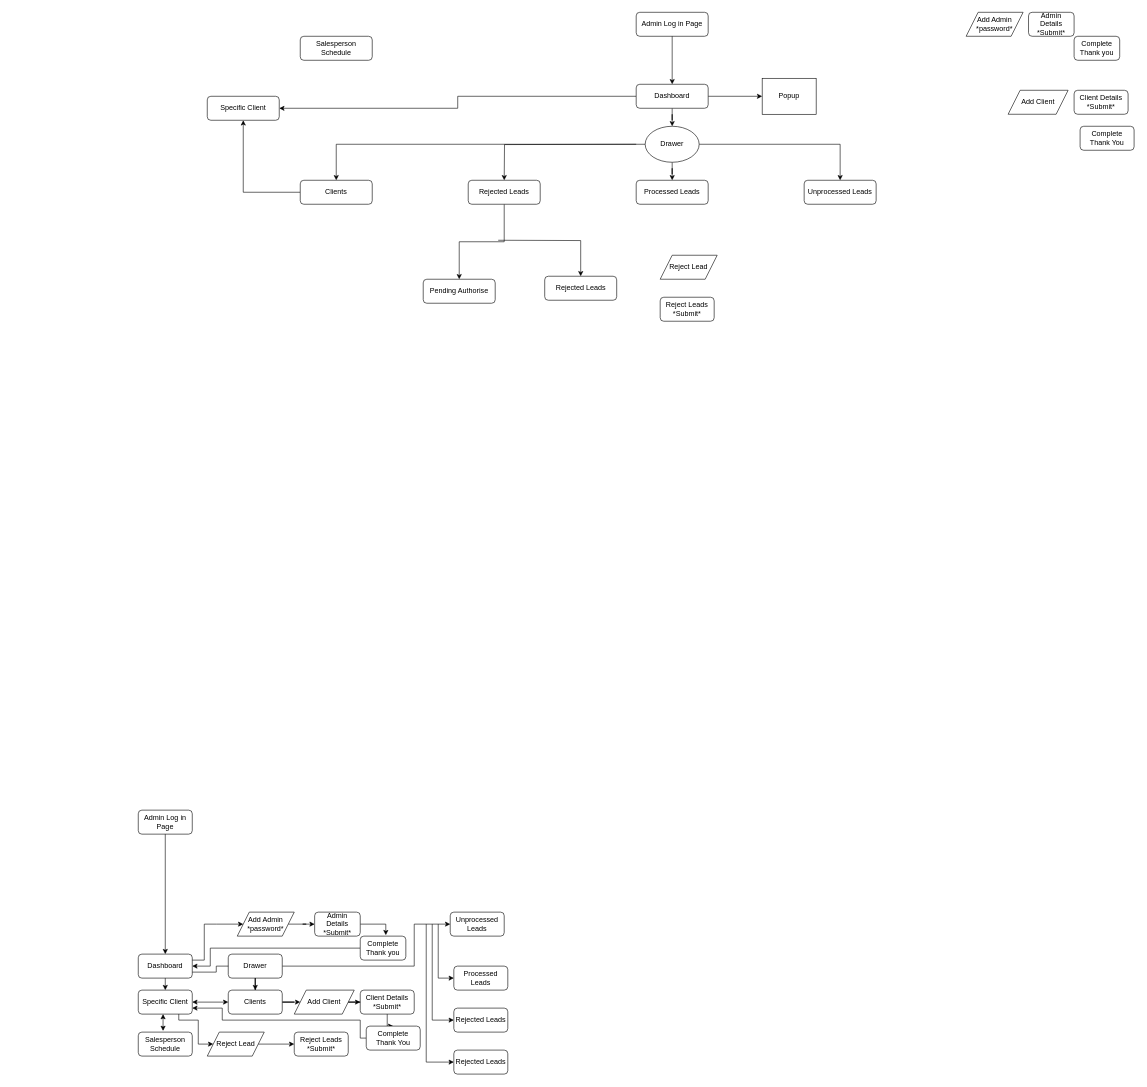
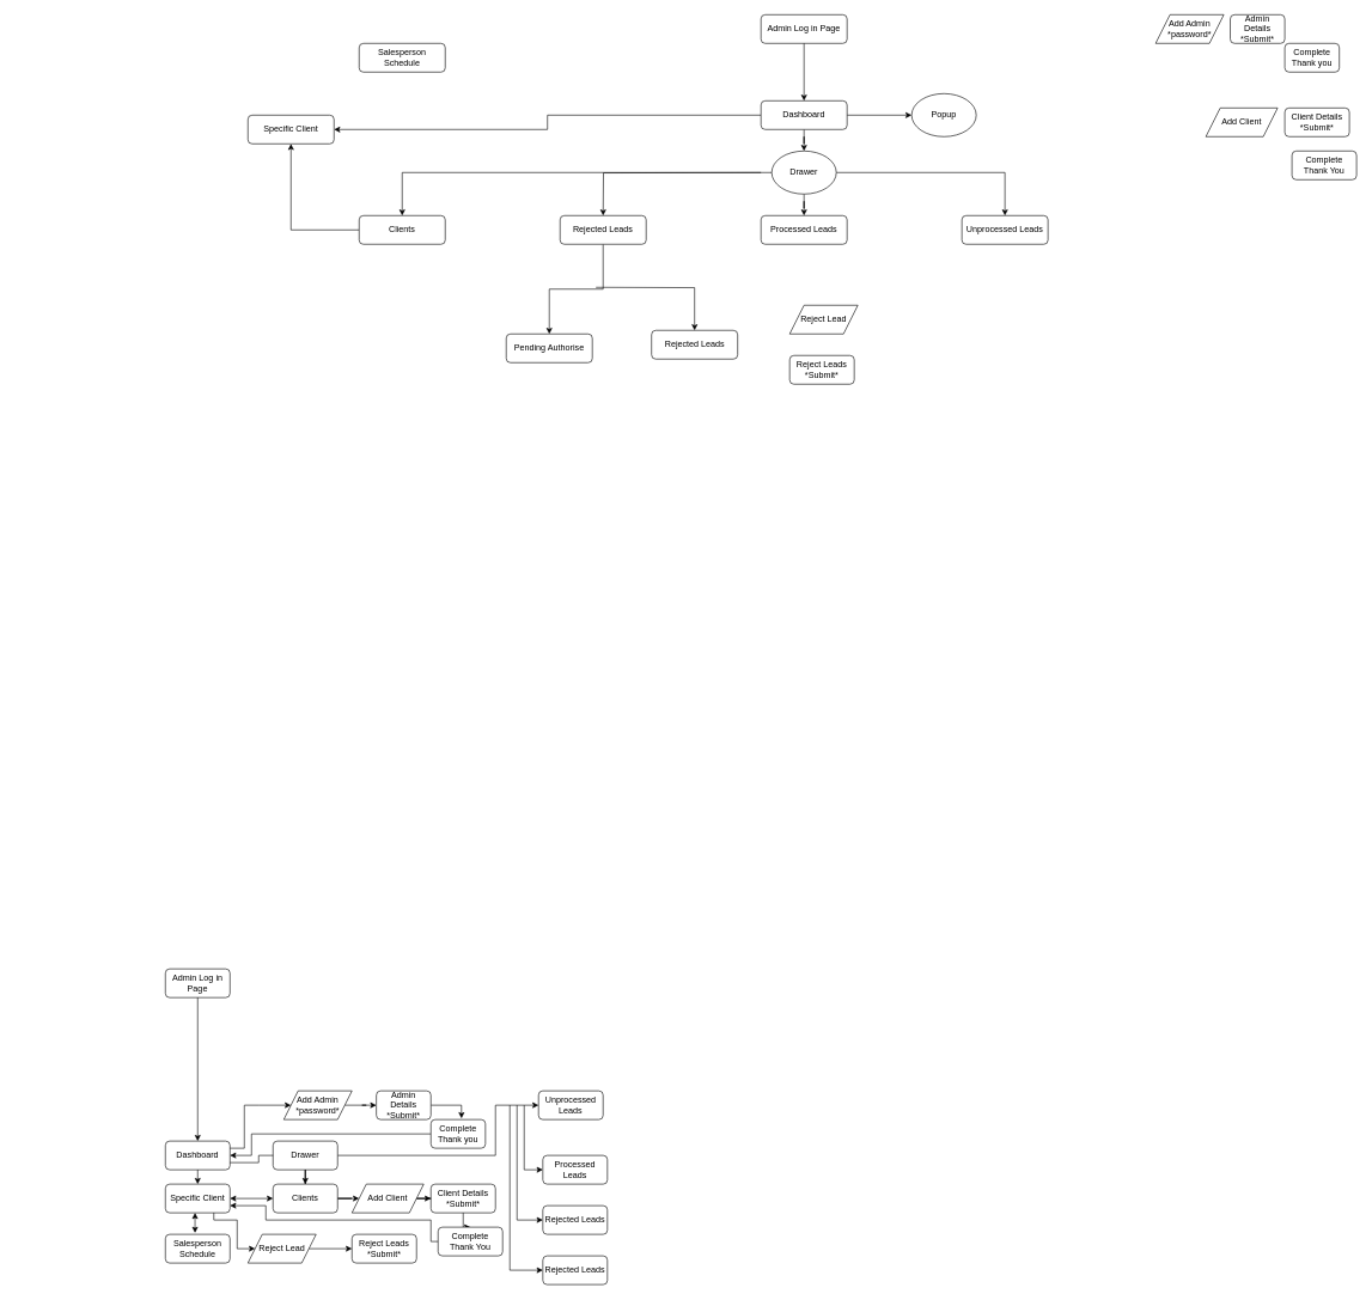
  <mxCell id="0" />
  <mxCell id="1" parent="0" />
  <mxCell id="2" value="Admin Log in Page" style="rounded=1;whiteSpace=wrap;html=1;" vertex="1" parent="1"><mxGeometry x="1060" y="20" width="120" height="40" as="geometry" /></mxCell>
  <mxCell id="3" value="" style="edgeStyle=orthogonalEdgeStyle;rounded=0;orthogonalLoop=1;jettySize=auto;html=1;entryX=0.5;entryY=0;entryDx=0;entryDy=0;" edge="1" parent="1" source="6" target="70"><mxGeometry relative="1" as="geometry"><mxPoint x="1120" y="220" as="targetPoint" /></mxGeometry></mxCell>
  <mxCell id="4" style="edgeStyle=orthogonalEdgeStyle;rounded=0;orthogonalLoop=1;jettySize=auto;html=1;entryX=1;entryY=0.5;entryDx=0;entryDy=0;" edge="1" parent="1" source="6" target="14"><mxGeometry relative="1" as="geometry" /></mxCell>
  <mxCell id="5" value="" style="edgeStyle=orthogonalEdgeStyle;rounded=0;orthogonalLoop=1;jettySize=auto;html=1;" edge="1" parent="1" source="6" target="71"><mxGeometry relative="1" as="geometry" /></mxCell>
  <mxCell id="6" value="Dashboard" style="rounded=1;whiteSpace=wrap;html=1;" vertex="1" parent="1"><mxGeometry x="1060" y="140" width="120" height="40" as="geometry" /></mxCell>
  <mxCell id="7" value="" style="endArrow=classic;html=1;rounded=0;exitX=0.5;exitY=1;exitDx=0;exitDy=0;entryX=0.5;entryY=0;entryDx=0;entryDy=0;" edge="1" parent="1" source="2" target="6"><mxGeometry width="50" height="50" relative="1" as="geometry"><mxPoint x="1100" y="260" as="sourcePoint" /><mxPoint x="1150" y="210" as="targetPoint" /></mxGeometry></mxCell>
  <mxCell id="8" value="" style="edgeStyle=orthogonalEdgeStyle;rounded=0;orthogonalLoop=1;jettySize=auto;html=1;exitX=0.5;exitY=1;exitDx=0;exitDy=0;" edge="1" parent="1" source="70" target="19"><mxGeometry relative="1" as="geometry"><mxPoint x="1120" y="260" as="sourcePoint" /></mxGeometry></mxCell>
  <mxCell id="9" style="edgeStyle=orthogonalEdgeStyle;rounded=0;orthogonalLoop=1;jettySize=auto;html=1;entryX=0.5;entryY=0;entryDx=0;entryDy=0;" edge="1" parent="1"><mxGeometry relative="1" as="geometry"><mxPoint x="1060" y="240" as="sourcePoint" /><mxPoint x="840" y="300" as="targetPoint" /></mxGeometry></mxCell>
  <mxCell id="10" style="edgeStyle=orthogonalEdgeStyle;rounded=0;orthogonalLoop=1;jettySize=auto;html=1;entryX=0.5;entryY=0;entryDx=0;entryDy=0;exitX=0;exitY=0.5;exitDx=0;exitDy=0;" edge="1" parent="1" source="70" target="24"><mxGeometry relative="1" as="geometry"><mxPoint x="1060" y="240" as="sourcePoint" /></mxGeometry></mxCell>
  <mxCell id="11" style="edgeStyle=orthogonalEdgeStyle;rounded=0;orthogonalLoop=1;jettySize=auto;html=1;entryX=0.5;entryY=0;entryDx=0;entryDy=0;exitX=1;exitY=0.5;exitDx=0;exitDy=0;" edge="1" parent="1" source="70" target="22"><mxGeometry relative="1" as="geometry"><mxPoint x="1180" y="240" as="sourcePoint" /></mxGeometry></mxCell>
  <mxCell id="12" value="" style="edgeStyle=orthogonalEdgeStyle;rounded=0;orthogonalLoop=1;jettySize=auto;html=1;exitX=1;exitY=0.25;exitDx=0;exitDy=0;" edge="1" parent="1"><mxGeometry relative="1" as="geometry"><mxPoint x="20" y="130" as="sourcePoint" /></mxGeometry></mxCell>
  <mxCell id="13" value="" style="edgeStyle=orthogonalEdgeStyle;rounded=0;orthogonalLoop=1;jettySize=auto;html=1;" edge="1" parent="1"><mxGeometry relative="1" as="geometry"><mxPoint x="140" y="140" as="sourcePoint" /></mxGeometry></mxCell>
  <mxCell id="14" value="Specific Client" style="rounded=1;whiteSpace=wrap;html=1;" vertex="1" parent="1"><mxGeometry x="345" y="160" width="120" height="40" as="geometry" /></mxCell>
  <mxCell id="15" value="Salesperson Schedule" style="rounded=1;whiteSpace=wrap;html=1;" vertex="1" parent="1"><mxGeometry x="500" y="60" width="120" height="40" as="geometry" /></mxCell>
  <mxCell id="16" value="Reject Lead" style="shape=parallelogram;perimeter=parallelogramPerimeter;whiteSpace=wrap;html=1;fixedSize=1;" vertex="1" parent="1"><mxGeometry x="1100" y="425" width="95" height="40" as="geometry" /></mxCell>
  <mxCell id="17" value="&lt;div&gt;Add Admin&lt;/div&gt;&lt;div&gt;*password*&lt;br&gt;&lt;/div&gt;" style="shape=parallelogram;perimeter=parallelogramPerimeter;whiteSpace=wrap;html=1;fixedSize=1;" vertex="1" parent="1"><mxGeometry x="1610" y="20" width="95" height="40" as="geometry" /></mxCell>
  <mxCell id="18" value="Reject Leads&lt;br&gt;*Submit*" style="rounded=1;whiteSpace=wrap;html=1;" vertex="1" parent="1"><mxGeometry x="1100" y="495" width="90" height="40" as="geometry" /></mxCell>
  <mxCell id="19" value="Processed Leads" style="rounded=1;whiteSpace=wrap;html=1;" vertex="1" parent="1"><mxGeometry x="1060" y="300" width="120" height="40" as="geometry" /></mxCell>
  <mxCell id="20" style="edgeStyle=orthogonalEdgeStyle;rounded=0;orthogonalLoop=1;jettySize=auto;html=1;entryX=0.5;entryY=0;entryDx=0;entryDy=0;" edge="1" parent="1" source="72" target="68"><mxGeometry relative="1" as="geometry"><mxPoint x="850" y="380" as="sourcePoint" /></mxGeometry></mxCell>
  <mxCell id="21" style="edgeStyle=orthogonalEdgeStyle;rounded=0;orthogonalLoop=1;jettySize=auto;html=1;entryX=0.5;entryY=0;entryDx=0;entryDy=0;" edge="1" parent="1" target="69"><mxGeometry relative="1" as="geometry"><mxPoint x="830" y="400" as="sourcePoint" /></mxGeometry></mxCell>
  <mxCell id="22" value="Unprocessed Leads" style="rounded=1;whiteSpace=wrap;html=1;" vertex="1" parent="1"><mxGeometry x="1340" y="300" width="120" height="40" as="geometry" /></mxCell>
  <mxCell id="23" style="edgeStyle=orthogonalEdgeStyle;rounded=0;orthogonalLoop=1;jettySize=auto;html=1;entryX=0.5;entryY=1;entryDx=0;entryDy=0;" edge="1" parent="1" source="24" target="14"><mxGeometry relative="1" as="geometry"><Array as="points"><mxPoint x="405" y="320" /></Array></mxGeometry></mxCell>
  <mxCell id="24" value="Clients" style="rounded=1;whiteSpace=wrap;html=1;" vertex="1" parent="1"><mxGeometry x="500" y="300" width="120" height="40" as="geometry" /></mxCell>
  <mxCell id="25" value="Add Client" style="shape=parallelogram;perimeter=parallelogramPerimeter;whiteSpace=wrap;html=1;fixedSize=1;" vertex="1" parent="1"><mxGeometry x="1680" y="150" width="100" height="40" as="geometry" /></mxCell>
  <mxCell id="26" value="Client Details&lt;br&gt;*Submit*" style="rounded=1;whiteSpace=wrap;html=1;" vertex="1" parent="1"><mxGeometry x="1790" y="150" width="90" height="40" as="geometry" /></mxCell>
  <mxCell id="27" value="&lt;div&gt;Admin Details&lt;/div&gt;&lt;div&gt;*Submit*&lt;br&gt;&lt;/div&gt;" style="rounded=1;whiteSpace=wrap;html=1;" vertex="1" parent="1"><mxGeometry x="1714" y="20" width="76" height="40" as="geometry" /></mxCell>
  <mxCell id="28" value="&lt;div&gt;Complete&lt;/div&gt;&lt;div&gt;Thank you&lt;br&gt;&lt;/div&gt;" style="rounded=1;whiteSpace=wrap;html=1;" vertex="1" parent="1"><mxGeometry x="1790" y="60" width="76" height="40" as="geometry" /></mxCell>
  <mxCell id="29" value="&lt;div&gt;Complete&lt;/div&gt;&lt;div&gt;Thank You&lt;br&gt;&lt;/div&gt;" style="rounded=1;whiteSpace=wrap;html=1;" vertex="1" parent="1"><mxGeometry x="1800" y="210" width="90" height="40" as="geometry" /></mxCell>
  <mxCell id="30" value="Admin Log in Page" style="rounded=1;whiteSpace=wrap;html=1;" vertex="1" parent="1"><mxGeometry x="230" y="1350" width="90" height="40" as="geometry" /></mxCell>
  <mxCell id="31" style="edgeStyle=orthogonalEdgeStyle;rounded=0;orthogonalLoop=1;jettySize=auto;html=1;exitX=0.5;exitY=1;exitDx=0;exitDy=0;entryX=0.5;entryY=0;entryDx=0;entryDy=0;" edge="1" parent="1" source="32"><mxGeometry relative="1" as="geometry"><mxPoint x="275" y="1650" as="targetPoint" /></mxGeometry></mxCell>
  <mxCell id="32" value="Dashboard" style="rounded=1;whiteSpace=wrap;html=1;" vertex="1" parent="1"><mxGeometry x="230" y="1590" width="90" height="40" as="geometry" /></mxCell>
  <mxCell id="33" value="" style="endArrow=classic;html=1;rounded=0;exitX=0.5;exitY=1;exitDx=0;exitDy=0;entryX=0.5;entryY=0;entryDx=0;entryDy=0;" edge="1" parent="1" source="30" target="32"><mxGeometry width="50" height="50" relative="1" as="geometry"><mxPoint x="270" y="1590" as="sourcePoint" /><mxPoint x="320" y="1540" as="targetPoint" /></mxGeometry></mxCell>
  <mxCell id="34" value="" style="endArrow=classic;html=1;rounded=0;exitX=1;exitY=0.75;exitDx=0;exitDy=0;entryX=0;entryY=0.5;entryDx=0;entryDy=0;" edge="1" parent="1" source="32" target="37"><mxGeometry width="50" height="50" relative="1" as="geometry"><mxPoint x="270" y="1590" as="sourcePoint" /><mxPoint x="370" y="1600" as="targetPoint" /><Array as="points"><mxPoint x="360" y="1620" /><mxPoint x="360" y="1610" /><mxPoint x="395" y="1610" /></Array></mxGeometry></mxCell>
  <mxCell id="35" style="edgeStyle=orthogonalEdgeStyle;rounded=0;orthogonalLoop=1;jettySize=auto;html=1;exitX=1;exitY=0.5;exitDx=0;exitDy=0;entryX=0;entryY=0.5;entryDx=0;entryDy=0;" edge="1" parent="1" source="37" target="47"><mxGeometry relative="1" as="geometry"><Array as="points"><mxPoint x="690" y="1610" /><mxPoint x="690" y="1540" /></Array></mxGeometry></mxCell>
  <mxCell id="36" value="" style="edgeStyle=orthogonalEdgeStyle;rounded=0;orthogonalLoop=1;jettySize=auto;html=1;" edge="1" parent="1" source="37" target="55"><mxGeometry relative="1" as="geometry" /></mxCell>
  <mxCell id="37" value="Drawer" style="rounded=1;whiteSpace=wrap;html=1;" vertex="1" parent="1"><mxGeometry x="380" y="1590" width="90" height="40" as="geometry" /></mxCell>
  <mxCell id="38" style="edgeStyle=orthogonalEdgeStyle;rounded=0;orthogonalLoop=1;jettySize=auto;html=1;entryX=0;entryY=0.5;entryDx=0;entryDy=0;exitX=0.75;exitY=1;exitDx=0;exitDy=0;" edge="1" parent="1" source="39" target="42"><mxGeometry relative="1" as="geometry"><mxPoint x="330" y="1670" as="sourcePoint" /><Array as="points"><mxPoint x="298" y="1700" /><mxPoint x="330" y="1700" /><mxPoint x="330" y="1740" /></Array></mxGeometry></mxCell>
  <mxCell id="39" value="Specific Client" style="rounded=1;whiteSpace=wrap;html=1;" vertex="1" parent="1"><mxGeometry x="230" y="1650" width="90" height="40" as="geometry" /></mxCell>
  <mxCell id="40" value="Salesperson Schedule" style="rounded=1;whiteSpace=wrap;html=1;" vertex="1" parent="1"><mxGeometry x="230" y="1720" width="90" height="40" as="geometry" /></mxCell>
  <mxCell id="41" value="" style="edgeStyle=orthogonalEdgeStyle;rounded=0;orthogonalLoop=1;jettySize=auto;html=1;" edge="1" parent="1" source="42" target="46"><mxGeometry relative="1" as="geometry" /></mxCell>
  <mxCell id="42" value="Reject Lead" style="shape=parallelogram;perimeter=parallelogramPerimeter;whiteSpace=wrap;html=1;fixedSize=1;" vertex="1" parent="1"><mxGeometry x="345" y="1720" width="95" height="40" as="geometry" /></mxCell>
  <mxCell id="43" value="" style="edgeStyle=orthogonalEdgeStyle;rounded=0;orthogonalLoop=1;jettySize=auto;html=1;entryX=0;entryY=0.5;entryDx=0;entryDy=0;" edge="1" parent="1" source="44" target="64"><mxGeometry relative="1" as="geometry"><mxPoint x="510" y="1550" as="targetPoint" /></mxGeometry></mxCell>
  <mxCell id="44" value="&lt;div&gt;Add Admin&lt;/div&gt;&lt;div&gt;*password*&lt;br&gt;&lt;/div&gt;" style="shape=parallelogram;perimeter=parallelogramPerimeter;whiteSpace=wrap;html=1;fixedSize=1;" vertex="1" parent="1"><mxGeometry x="395" y="1520" width="95" height="40" as="geometry" /></mxCell>
  <mxCell id="45" value="" style="endArrow=classic;html=1;rounded=0;exitX=1;exitY=0.25;exitDx=0;exitDy=0;" edge="1" parent="1" source="32" target="44"><mxGeometry width="50" height="50" relative="1" as="geometry"><mxPoint x="390" y="1630" as="sourcePoint" /><mxPoint x="440" y="1580" as="targetPoint" /><Array as="points"><mxPoint x="340" y="1600" /><mxPoint x="340" y="1540" /><mxPoint x="360" y="1540" /></Array></mxGeometry></mxCell>
  <mxCell id="46" value="Reject Leads&lt;br&gt;*Submit*" style="rounded=1;whiteSpace=wrap;html=1;" vertex="1" parent="1"><mxGeometry x="490" y="1720" width="90" height="40" as="geometry" /></mxCell>
  <mxCell id="47" value="Unprocessed Leads" style="rounded=1;whiteSpace=wrap;html=1;" vertex="1" parent="1"><mxGeometry x="750" y="1520" width="90" height="40" as="geometry" /></mxCell>
  <mxCell id="48" value="Processed Leads" style="rounded=1;whiteSpace=wrap;html=1;" vertex="1" parent="1"><mxGeometry x="756" y="1610" width="90" height="40" as="geometry" /></mxCell>
  <mxCell id="49" value="Rejected Leads" style="rounded=1;whiteSpace=wrap;html=1;" vertex="1" parent="1"><mxGeometry x="756" y="1680" width="90" height="40" as="geometry" /></mxCell>
  <mxCell id="50" value="Rejected Leads" style="rounded=1;whiteSpace=wrap;html=1;" vertex="1" parent="1"><mxGeometry x="756" y="1750" width="90" height="40" as="geometry" /></mxCell>
  <mxCell id="51" value="" style="endArrow=classic;html=1;rounded=0;entryX=0;entryY=0.5;entryDx=0;entryDy=0;" edge="1" parent="1" target="48"><mxGeometry width="50" height="50" relative="1" as="geometry"><mxPoint x="730" y="1540" as="sourcePoint" /><mxPoint x="730" y="1640" as="targetPoint" /><Array as="points"><mxPoint x="730" y="1630" /></Array></mxGeometry></mxCell>
  <mxCell id="52" value="" style="endArrow=classic;html=1;rounded=0;entryX=0;entryY=0.5;entryDx=0;entryDy=0;" edge="1" parent="1" target="49"><mxGeometry width="50" height="50" relative="1" as="geometry"><mxPoint x="720" y="1540" as="sourcePoint" /><mxPoint x="746" y="1630" as="targetPoint" /><Array as="points"><mxPoint x="720" y="1700" /></Array></mxGeometry></mxCell>
  <mxCell id="53" value="" style="endArrow=classic;html=1;rounded=0;entryX=0;entryY=0.5;entryDx=0;entryDy=0;" edge="1" parent="1" target="50"><mxGeometry width="50" height="50" relative="1" as="geometry"><mxPoint x="710" y="1540" as="sourcePoint" /><mxPoint x="746" y="1700" as="targetPoint" /><Array as="points"><mxPoint x="710" y="1770" /></Array></mxGeometry></mxCell>
  <mxCell id="54" value="" style="edgeStyle=orthogonalEdgeStyle;rounded=0;orthogonalLoop=1;jettySize=auto;html=1;" edge="1" parent="1" source="55" target="57"><mxGeometry relative="1" as="geometry" /></mxCell>
  <mxCell id="55" value="Clients" style="rounded=1;whiteSpace=wrap;html=1;" vertex="1" parent="1"><mxGeometry x="380" y="1650" width="90" height="40" as="geometry" /></mxCell>
  <mxCell id="56" value="" style="edgeStyle=orthogonalEdgeStyle;rounded=0;orthogonalLoop=1;jettySize=auto;html=1;" edge="1" parent="1" source="57" target="59"><mxGeometry relative="1" as="geometry" /></mxCell>
  <mxCell id="57" value="Add Client" style="shape=parallelogram;perimeter=parallelogramPerimeter;whiteSpace=wrap;html=1;fixedSize=1;" vertex="1" parent="1"><mxGeometry x="490" y="1650" width="100" height="40" as="geometry" /></mxCell>
  <mxCell id="58" value="" style="edgeStyle=orthogonalEdgeStyle;rounded=0;orthogonalLoop=1;jettySize=auto;html=1;" edge="1" parent="1" source="59" target="67"><mxGeometry relative="1" as="geometry" /></mxCell>
  <mxCell id="59" value="Client Details&lt;br&gt;*Submit*" style="rounded=1;whiteSpace=wrap;html=1;" vertex="1" parent="1"><mxGeometry x="600" y="1650" width="90" height="40" as="geometry" /></mxCell>
  <mxCell id="60" value="" style="endArrow=classic;startArrow=classic;html=1;rounded=0;exitX=1;exitY=0.5;exitDx=0;exitDy=0;entryX=0;entryY=0.5;entryDx=0;entryDy=0;" edge="1" parent="1" source="39" target="55"><mxGeometry width="50" height="50" relative="1" as="geometry"><mxPoint x="420" y="1690" as="sourcePoint" /><mxPoint x="470" y="1640" as="targetPoint" /></mxGeometry></mxCell>
  <mxCell id="61" value="" style="endArrow=classic;startArrow=classic;html=1;rounded=0;entryX=0.459;entryY=1;entryDx=0;entryDy=0;entryPerimeter=0;exitX=0.459;exitY=-0.05;exitDx=0;exitDy=0;exitPerimeter=0;" edge="1" parent="1" source="40" target="39"><mxGeometry width="50" height="50" relative="1" as="geometry"><mxPoint x="270" y="1720" as="sourcePoint" /><mxPoint x="320" y="1670" as="targetPoint" /></mxGeometry></mxCell>
  <mxCell id="62" value="" style="edgeStyle=orthogonalEdgeStyle;rounded=0;orthogonalLoop=1;jettySize=auto;html=1;entryX=1;entryY=0.5;entryDx=0;entryDy=0;exitX=0;exitY=0.5;exitDx=0;exitDy=0;" edge="1" parent="1" source="65" target="32"><mxGeometry relative="1" as="geometry"><mxPoint x="320" y="1600" as="targetPoint" /><Array as="points"><mxPoint x="350" y="1580" /><mxPoint x="350" y="1610" /></Array></mxGeometry></mxCell>
  <mxCell id="63" style="edgeStyle=orthogonalEdgeStyle;rounded=0;orthogonalLoop=1;jettySize=auto;html=1;entryX=0.561;entryY=-0.04;entryDx=0;entryDy=0;entryPerimeter=0;" edge="1" parent="1" source="64" target="65"><mxGeometry relative="1" as="geometry"><Array as="points"><mxPoint x="643" y="1540" /></Array></mxGeometry></mxCell>
  <mxCell id="64" value="&lt;div&gt;Admin Details&lt;/div&gt;&lt;div&gt;*Submit*&lt;br&gt;&lt;/div&gt;" style="rounded=1;whiteSpace=wrap;html=1;" vertex="1" parent="1"><mxGeometry x="524" y="1520" width="76" height="40" as="geometry" /></mxCell>
  <mxCell id="65" value="&lt;div&gt;Complete&lt;/div&gt;&lt;div&gt;Thank you&lt;br&gt;&lt;/div&gt;" style="rounded=1;whiteSpace=wrap;html=1;" vertex="1" parent="1"><mxGeometry x="600" y="1560" width="76" height="40" as="geometry" /></mxCell>
  <mxCell id="66" style="edgeStyle=orthogonalEdgeStyle;rounded=0;orthogonalLoop=1;jettySize=auto;html=1;" edge="1" parent="1" source="67"><mxGeometry relative="1" as="geometry"><mxPoint x="320" y="1680" as="targetPoint" /><Array as="points"><mxPoint x="600" y="1730" /><mxPoint x="600" y="1700" /><mxPoint x="370" y="1700" /><mxPoint x="370" y="1680" /></Array></mxGeometry></mxCell>
  <mxCell id="67" value="&lt;div&gt;Complete&lt;/div&gt;&lt;div&gt;Thank You&lt;br&gt;&lt;/div&gt;" style="rounded=1;whiteSpace=wrap;html=1;" vertex="1" parent="1"><mxGeometry x="610" y="1710" width="90" height="40" as="geometry" /></mxCell>
  <mxCell id="68" value="Pending Authorise" style="rounded=1;whiteSpace=wrap;html=1;" vertex="1" parent="1"><mxGeometry x="705" y="465" width="120" height="40" as="geometry" /></mxCell>
  <mxCell id="69" value="Rejected Leads" style="rounded=1;whiteSpace=wrap;html=1;" vertex="1" parent="1"><mxGeometry x="907.5" y="460" width="120" height="40" as="geometry" /></mxCell>
  <mxCell id="70" value="Drawer" style="ellipse;whiteSpace=wrap;html=1;" vertex="1" parent="1"><mxGeometry x="1075" y="210" width="90" height="60" as="geometry" /></mxCell>
- <mxCell id="71" value="Popup" style="whiteSpace=wrap;html=1;rounded=0;" vertex="1" parent="1"><mxGeometry x="1270" y="130" width="90" height="60" as="geometry" /></mxCell>
+ <mxCell id="71" value="Popup" style="ellipse;whiteSpace=wrap;html=1;" vertex="1" parent="1"><mxGeometry x="1270" y="130" width="90" height="60" as="geometry" /></mxCell>
  <mxCell id="72" value="Rejected Leads" style="rounded=1;whiteSpace=wrap;html=1;" vertex="1" parent="1"><mxGeometry x="780" y="300" width="120" height="40" as="geometry" /></mxCell>
